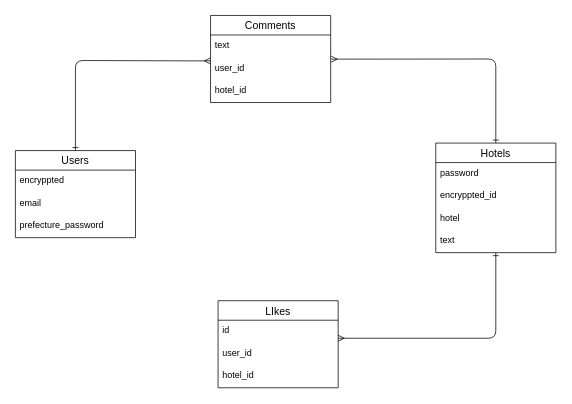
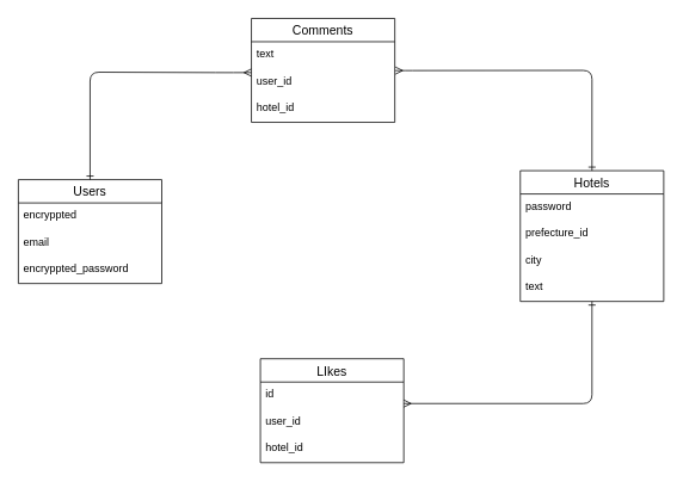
  <mxCell id="0" />
  <mxCell id="1" parent="0" />
  <mxCell id="2" value="Users" style="swimlane;fontStyle=0;childLayout=stackLayout;horizontal=1;startSize=26;horizontalStack=0;resizeParent=1;resizeParentMax=0;resizeLast=0;collapsible=1;marginBottom=0;align=center;fontSize=14;" parent="1" vertex="1"><mxGeometry x="20" y="200" width="160" height="116" as="geometry" /></mxCell>
  <mxCell id="3" value="encryppted" style="text;strokeColor=none;fillColor=none;spacingLeft=4;spacingRight=4;overflow=hidden;rotatable=0;points=[[0,0.5],[1,0.5]];portConstraint=eastwest;fontSize=12;" parent="2" vertex="1"><mxGeometry y="26" width="160" height="30" as="geometry" /></mxCell>
  <mxCell id="4" value="email" style="text;strokeColor=none;fillColor=none;spacingLeft=4;spacingRight=4;overflow=hidden;rotatable=0;points=[[0,0.5],[1,0.5]];portConstraint=eastwest;fontSize=12;" parent="2" vertex="1"><mxGeometry y="56" width="160" height="30" as="geometry" /></mxCell>
- <mxCell id="5" value="prefecture_password&#10;" style="text;strokeColor=none;fillColor=none;spacingLeft=4;spacingRight=4;overflow=hidden;rotatable=0;points=[[0,0.5],[1,0.5]];portConstraint=eastwest;fontSize=12;" parent="2" vertex="1"><mxGeometry y="86" width="160" height="30" as="geometry" /></mxCell>
+ <mxCell id="5" value="encryppted_password&#10;" style="text;strokeColor=none;fillColor=none;spacingLeft=4;spacingRight=4;overflow=hidden;rotatable=0;points=[[0,0.5],[1,0.5]];portConstraint=eastwest;fontSize=12;" parent="2" vertex="1"><mxGeometry y="86" width="160" height="30" as="geometry" /></mxCell>
  <mxCell id="6" value="Hotels" style="swimlane;fontStyle=0;childLayout=stackLayout;horizontal=1;startSize=26;horizontalStack=0;resizeParent=1;resizeParentMax=0;resizeLast=0;collapsible=1;marginBottom=0;align=center;fontSize=14;" parent="1" vertex="1"><mxGeometry x="580" y="190" width="160" height="146" as="geometry" /></mxCell>
  <mxCell id="7" value="password" style="text;strokeColor=none;fillColor=none;spacingLeft=4;spacingRight=4;overflow=hidden;rotatable=0;points=[[0,0.5],[1,0.5]];portConstraint=eastwest;fontSize=12;" parent="6" vertex="1"><mxGeometry y="26" width="160" height="30" as="geometry" /></mxCell>
- <mxCell id="8" value="encryppted_id" style="text;strokeColor=none;fillColor=none;spacingLeft=4;spacingRight=4;overflow=hidden;rotatable=0;points=[[0,0.5],[1,0.5]];portConstraint=eastwest;fontSize=12;" parent="6" vertex="1"><mxGeometry y="56" width="160" height="30" as="geometry" /></mxCell>
- <mxCell id="9" value="hotel" style="text;strokeColor=none;fillColor=none;spacingLeft=4;spacingRight=4;overflow=hidden;rotatable=0;points=[[0,0.5],[1,0.5]];portConstraint=eastwest;fontSize=12;" parent="6" vertex="1"><mxGeometry y="86" width="160" height="30" as="geometry" /></mxCell>
+ <mxCell id="8" value="prefecture_id" style="text;strokeColor=none;fillColor=none;spacingLeft=4;spacingRight=4;overflow=hidden;rotatable=0;points=[[0,0.5],[1,0.5]];portConstraint=eastwest;fontSize=12;" parent="6" vertex="1"><mxGeometry y="56" width="160" height="30" as="geometry" /></mxCell>
+ <mxCell id="9" value="city" style="text;strokeColor=none;fillColor=none;spacingLeft=4;spacingRight=4;overflow=hidden;rotatable=0;points=[[0,0.5],[1,0.5]];portConstraint=eastwest;fontSize=12;" parent="6" vertex="1"><mxGeometry y="86" width="160" height="30" as="geometry" /></mxCell>
  <mxCell id="10" value="text" style="text;strokeColor=none;fillColor=none;spacingLeft=4;spacingRight=4;overflow=hidden;rotatable=0;points=[[0,0.5],[1,0.5]];portConstraint=eastwest;fontSize=12;" parent="6" vertex="1"><mxGeometry y="116" width="160" height="30" as="geometry" /></mxCell>
  <mxCell id="11" value="LIkes" style="swimlane;fontStyle=0;childLayout=stackLayout;horizontal=1;startSize=26;horizontalStack=0;resizeParent=1;resizeParentMax=0;resizeLast=0;collapsible=1;marginBottom=0;align=center;fontSize=14;labelBackgroundColor=default;" parent="1" vertex="1"><mxGeometry x="290" y="400" width="160" height="116" as="geometry" /></mxCell>
  <mxCell id="12" value="id" style="text;strokeColor=none;fillColor=none;spacingLeft=4;spacingRight=4;overflow=hidden;rotatable=0;points=[[0,0.5],[1,0.5]];portConstraint=eastwest;fontSize=12;" vertex="1" parent="11"><mxGeometry y="26" width="160" height="30" as="geometry" /></mxCell>
  <mxCell id="13" value="user_id" style="text;strokeColor=none;fillColor=none;spacingLeft=4;spacingRight=4;overflow=hidden;rotatable=0;points=[[0,0.5],[1,0.5]];portConstraint=eastwest;fontSize=12;" parent="11" vertex="1"><mxGeometry y="56" width="160" height="30" as="geometry" /></mxCell>
  <mxCell id="14" value="hotel_id" style="text;strokeColor=none;fillColor=none;spacingLeft=4;spacingRight=4;overflow=hidden;rotatable=0;points=[[0,0.5],[1,0.5]];portConstraint=eastwest;fontSize=12;" parent="11" vertex="1"><mxGeometry y="86" width="160" height="30" as="geometry" /></mxCell>
  <mxCell id="15" value="" style="edgeStyle=orthogonalEdgeStyle;fontSize=12;html=1;endArrow=ERone;startArrow=ERmany;startFill=0;endFill=0;entryX=0.5;entryY=1;entryDx=0;entryDy=0;" parent="1" target="6" edge="1"><mxGeometry width="100" height="100" relative="1" as="geometry"><mxPoint x="450" y="450" as="sourcePoint" /><mxPoint x="1130" y="230" as="targetPoint" /><Array as="points"><mxPoint x="450" y="450" /><mxPoint x="660" y="450" /></Array></mxGeometry></mxCell>
  <mxCell id="16" value="Comments" style="swimlane;fontStyle=0;childLayout=stackLayout;horizontal=1;startSize=26;horizontalStack=0;resizeParent=1;resizeParentMax=0;resizeLast=0;collapsible=1;marginBottom=0;align=center;fontSize=14;" parent="1" vertex="1"><mxGeometry x="280" y="20" width="160" height="116" as="geometry" /></mxCell>
  <mxCell id="17" value="text" style="text;strokeColor=none;fillColor=none;spacingLeft=4;spacingRight=4;overflow=hidden;rotatable=0;points=[[0,0.5],[1,0.5]];portConstraint=eastwest;fontSize=12;" parent="16" vertex="1"><mxGeometry y="26" width="160" height="30" as="geometry" /></mxCell>
  <mxCell id="18" value="user_id" style="text;strokeColor=none;fillColor=none;spacingLeft=4;spacingRight=4;overflow=hidden;rotatable=0;points=[[0,0.5],[1,0.5]];portConstraint=eastwest;fontSize=12;" parent="16" vertex="1"><mxGeometry y="56" width="160" height="30" as="geometry" /></mxCell>
  <mxCell id="19" value="hotel_id" style="text;strokeColor=none;fillColor=none;spacingLeft=4;spacingRight=4;overflow=hidden;rotatable=0;points=[[0,0.5],[1,0.5]];portConstraint=eastwest;fontSize=12;" parent="16" vertex="1"><mxGeometry y="86" width="160" height="30" as="geometry" /></mxCell>
  <mxCell id="20" value="" style="edgeStyle=orthogonalEdgeStyle;fontSize=12;html=1;endArrow=ERone;startArrow=ERmany;startFill=0;endFill=0;entryX=0.5;entryY=0;entryDx=0;entryDy=0;exitX=-0.001;exitY=0.149;exitDx=0;exitDy=0;exitPerimeter=0;" parent="1" source="18" target="2" edge="1"><mxGeometry width="100" height="100" relative="1" as="geometry"><mxPoint x="250" y="-6" as="sourcePoint" /><mxPoint x="540" y="200" as="targetPoint" /><Array as="points"><mxPoint x="250" y="81" /><mxPoint x="100" y="80" /></Array></mxGeometry></mxCell>
  <mxCell id="21" value="" style="edgeStyle=orthogonalEdgeStyle;fontSize=12;html=1;endArrow=ERone;exitX=1.004;exitY=0.074;exitDx=0;exitDy=0;startArrow=ERmany;startFill=0;endFill=0;exitPerimeter=0;entryX=0.5;entryY=0;entryDx=0;entryDy=0;" parent="1" source="18" target="6" edge="1"><mxGeometry width="100" height="100" relative="1" as="geometry"><mxPoint x="1200" y="-70" as="sourcePoint" /><mxPoint x="1000" y="146" as="targetPoint" /><Array as="points"><mxPoint x="450" y="78" /><mxPoint x="660" y="78" /></Array></mxGeometry></mxCell>
